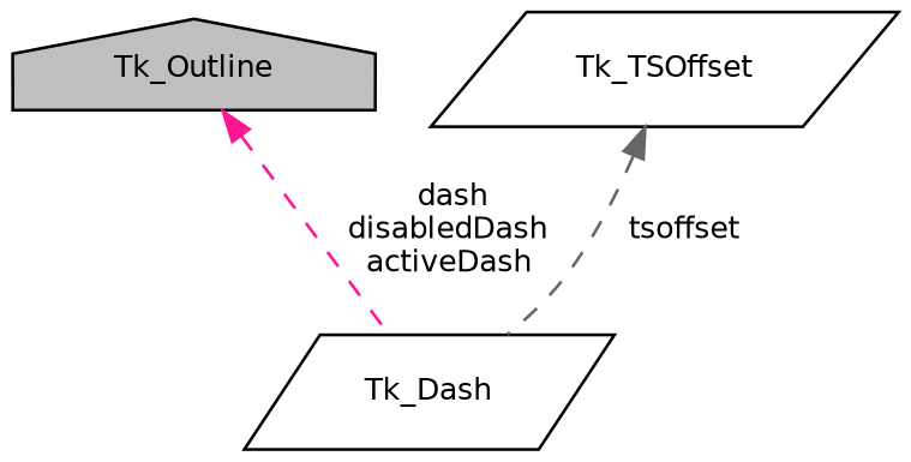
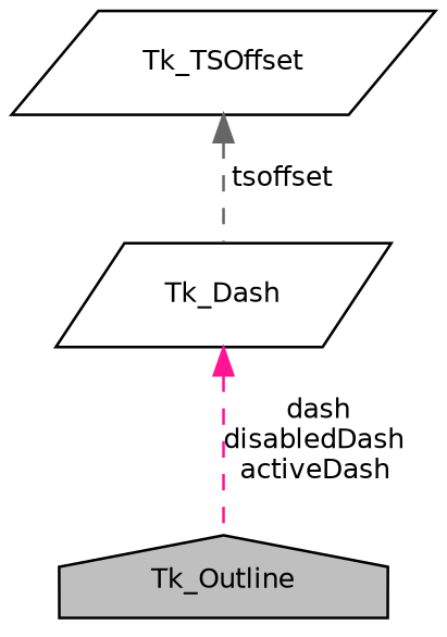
  digraph {
    node [color=black fillcolor=white fontname=Helvetica fontsize=10 shape=parallelogram style=filled]
    edge [dir=back fontname=Helvetica fontsize=10 labelfontname=Helvetica labelfontsize=10 style=dashed]
    n1 [fillcolor=grey75 fontcolor=black height=0.2 label=Tk_Outline shape=house width=0.4]
    n2 [height=0.2 label=Tk_Dash width=0.4]
    n3 [height=0.2 label=Tk_TSOffset width=0.4]
-   n1 -> n2 [color=deeppink label=" dash\ndisabledDash\nactiveDash"]
+   n2 -> n1 [color=deeppink label=" dash\ndisabledDash\nactiveDash"]
    n3 -> n2 [color=gray40 label=" tsoffset"]
  }
